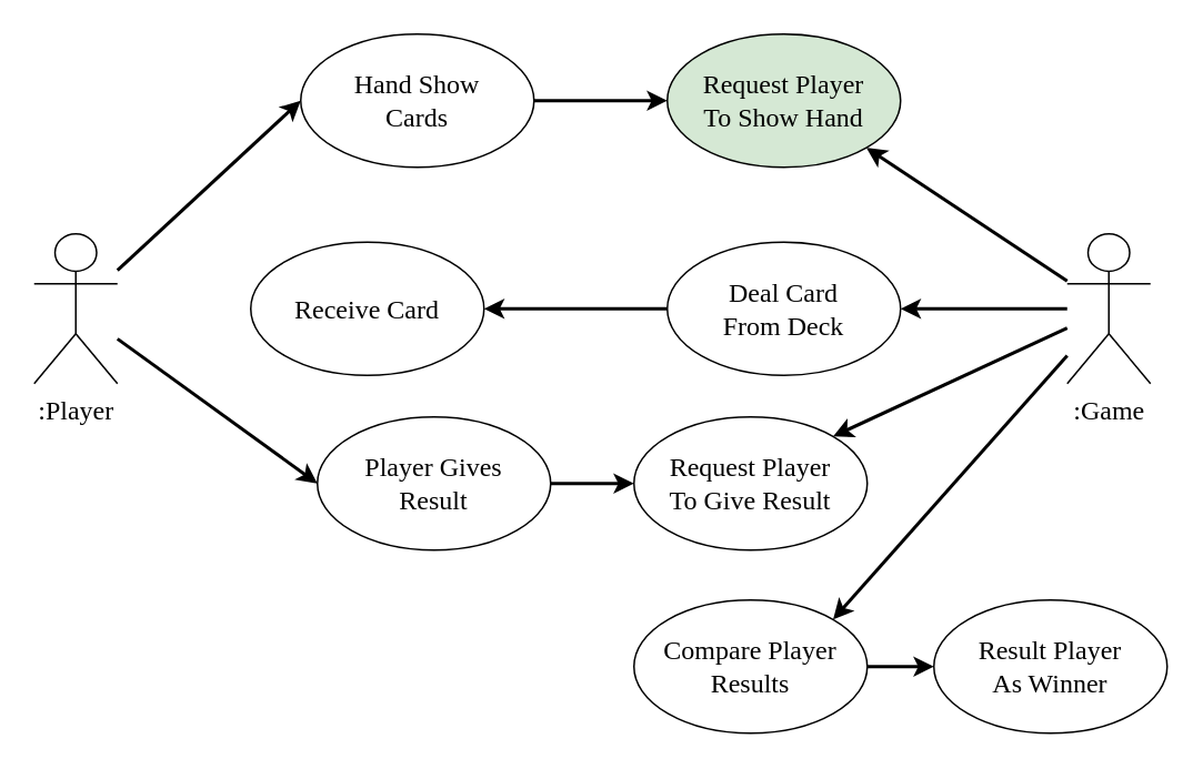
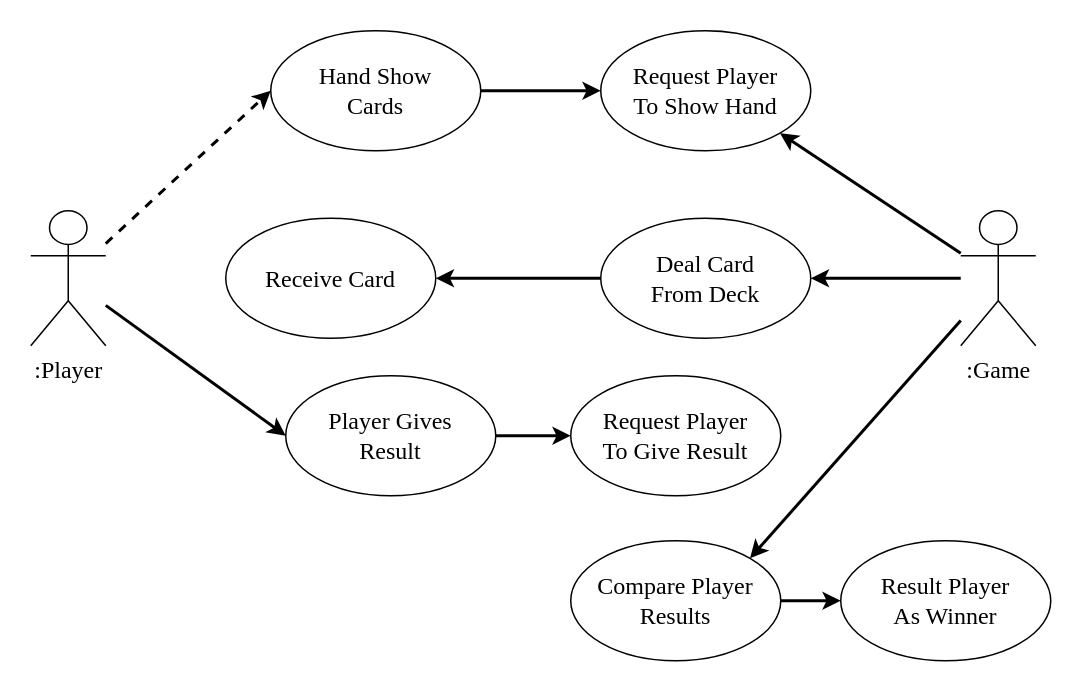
  <mxCell id="0" />
  <mxCell id="1" parent="0" />
  <mxCell id="2" style="edgeStyle=none;html=1;entryX=1;entryY=0.5;entryDx=0;entryDy=0;fontFamily=Comic Sans MS;fontSize=16;strokeWidth=2;" edge="1" parent="1" source="6" target="8"><mxGeometry relative="1" as="geometry" /></mxCell>
  <mxCell id="3" style="edgeStyle=none;html=1;entryX=1;entryY=1;entryDx=0;entryDy=0;strokeWidth=2;fontFamily=Comic Sans MS;fontSize=16;endArrow=classic;endFill=1;" edge="1" parent="1" source="6" target="13"><mxGeometry relative="1" as="geometry" /></mxCell>
- <mxCell id="4" style="edgeStyle=none;html=1;entryX=1;entryY=0;entryDx=0;entryDy=0;strokeWidth=2;fontFamily=Comic Sans MS;fontSize=16;startArrow=none;startFill=0;endArrow=classic;endFill=1;" edge="1" parent="1" source="6" target="16"><mxGeometry relative="1" as="geometry" /></mxCell>
  <mxCell id="5" style="edgeStyle=none;html=1;entryX=1;entryY=0;entryDx=0;entryDy=0;strokeWidth=2;fontFamily=Comic Sans MS;fontSize=30;startArrow=none;startFill=0;endArrow=classic;endFill=1;" edge="1" parent="1" source="6" target="20"><mxGeometry relative="1" as="geometry" /></mxCell>
  <mxCell id="6" value="&lt;font style=&quot;font-size: 16px;&quot; face=&quot;Comic Sans MS&quot;&gt;:Game&lt;/font&gt;" style="shape=umlActor;verticalLabelPosition=bottom;verticalAlign=top;html=1;" vertex="1" parent="1"><mxGeometry x="640" y="140" width="50" height="90" as="geometry" /></mxCell>
  <mxCell id="7" style="edgeStyle=none;html=1;entryX=1;entryY=0.5;entryDx=0;entryDy=0;strokeWidth=2;fontFamily=Comic Sans MS;fontSize=16;endArrow=classic;endFill=1;" edge="1" parent="1" source="8" target="12"><mxGeometry relative="1" as="geometry" /></mxCell>
  <mxCell id="8" value="Deal Card&lt;br&gt;From Deck" style="ellipse;whiteSpace=wrap;html=1;fontFamily=Comic Sans MS;fontSize=16;" vertex="1" parent="1"><mxGeometry x="400" y="145" width="140" height="80" as="geometry" /></mxCell>
  <mxCell id="9" style="edgeStyle=none;html=1;entryX=0;entryY=0.5;entryDx=0;entryDy=0;strokeWidth=2;fontFamily=Comic Sans MS;fontSize=16;startArrow=none;startFill=0;endArrow=classic;endFill=1;" edge="1" parent="1" source="11" target="18"><mxGeometry relative="1" as="geometry" /></mxCell>
- <mxCell id="10" style="edgeStyle=none;html=1;entryX=0;entryY=0.5;entryDx=0;entryDy=0;strokeWidth=2;fontFamily=Comic Sans MS;fontSize=30;startArrow=none;startFill=0;endArrow=classic;endFill=1;" edge="1" parent="1" source="11" target="15"><mxGeometry relative="1" as="geometry" /></mxCell>
+ <mxCell id="10" style="edgeStyle=none;html=1;entryX=0;entryY=0.5;entryDx=0;entryDy=0;strokeWidth=2;fontFamily=Comic Sans MS;fontSize=30;startArrow=none;startFill=0;endArrow=classic;endFill=1;dashed=1;" edge="1" parent="1" source="11" target="15"><mxGeometry relative="1" as="geometry" /></mxCell>
  <mxCell id="11" value="&lt;font style=&quot;font-size: 16px;&quot; face=&quot;Comic Sans MS&quot;&gt;:Player&lt;/font&gt;" style="shape=umlActor;verticalLabelPosition=bottom;verticalAlign=top;html=1;" vertex="1" parent="1"><mxGeometry x="20" y="140" width="50" height="90" as="geometry" /></mxCell>
  <mxCell id="12" value="Receive Card" style="ellipse;whiteSpace=wrap;html=1;fontFamily=Comic Sans MS;fontSize=16;" vertex="1" parent="1"><mxGeometry x="150" y="145" width="140" height="80" as="geometry" /></mxCell>
- <mxCell id="13" value="Request Player&lt;br&gt;To Show Hand" style="ellipse;whiteSpace=wrap;html=1;fontFamily=Comic Sans MS;fontSize=16;fillColor=#d5e8d4;" vertex="1" parent="1"><mxGeometry x="400" y="20" width="140" height="80" as="geometry" /></mxCell>
+ <mxCell id="13" value="Request Player&lt;br&gt;To Show Hand" style="ellipse;whiteSpace=wrap;html=1;fontFamily=Comic Sans MS;fontSize=16;" vertex="1" parent="1"><mxGeometry x="400" y="20" width="140" height="80" as="geometry" /></mxCell>
  <mxCell id="14" style="edgeStyle=none;html=1;entryX=0;entryY=0.5;entryDx=0;entryDy=0;strokeWidth=2;fontFamily=Comic Sans MS;fontSize=16;endArrow=classic;endFill=1;" edge="1" parent="1" source="15" target="13"><mxGeometry relative="1" as="geometry" /></mxCell>
  <mxCell id="15" value="Hand Show&lt;br&gt;Cards" style="ellipse;whiteSpace=wrap;html=1;fontFamily=Comic Sans MS;fontSize=16;" vertex="1" parent="1"><mxGeometry x="180" y="20" width="140" height="80" as="geometry" /></mxCell>
  <mxCell id="16" value="Request Player&lt;br&gt;To Give Result" style="ellipse;whiteSpace=wrap;html=1;fontFamily=Comic Sans MS;fontSize=16;" vertex="1" parent="1"><mxGeometry x="380" y="250" width="140" height="80" as="geometry" /></mxCell>
  <mxCell id="17" style="edgeStyle=none;html=1;entryX=0;entryY=0.5;entryDx=0;entryDy=0;strokeWidth=2;fontFamily=Comic Sans MS;fontSize=16;startArrow=none;startFill=0;endArrow=classic;endFill=1;" edge="1" parent="1" source="18" target="16"><mxGeometry relative="1" as="geometry" /></mxCell>
  <mxCell id="18" value="Player Gives&lt;br&gt;Result" style="ellipse;whiteSpace=wrap;html=1;fontFamily=Comic Sans MS;fontSize=16;" vertex="1" parent="1"><mxGeometry x="190" y="250" width="140" height="80" as="geometry" /></mxCell>
  <mxCell id="19" style="edgeStyle=none;html=1;strokeWidth=2;fontFamily=Comic Sans MS;fontSize=30;startArrow=none;startFill=0;endArrow=classic;endFill=1;" edge="1" parent="1" source="20" target="21"><mxGeometry relative="1" as="geometry" /></mxCell>
  <mxCell id="20" value="Compare Player Results" style="ellipse;whiteSpace=wrap;html=1;fontFamily=Comic Sans MS;fontSize=16;" vertex="1" parent="1"><mxGeometry x="380" y="360" width="140" height="80" as="geometry" /></mxCell>
  <mxCell id="21" value="Result Player&lt;br&gt;As Winner" style="ellipse;whiteSpace=wrap;html=1;fontFamily=Comic Sans MS;fontSize=16;" vertex="1" parent="1"><mxGeometry x="560" y="360" width="140" height="80" as="geometry" /></mxCell>
